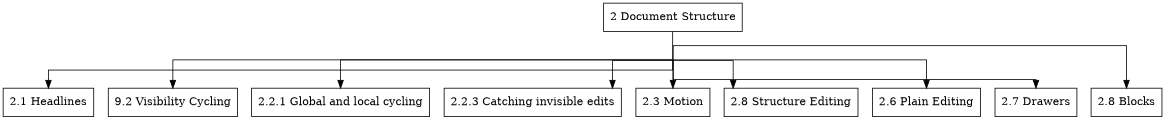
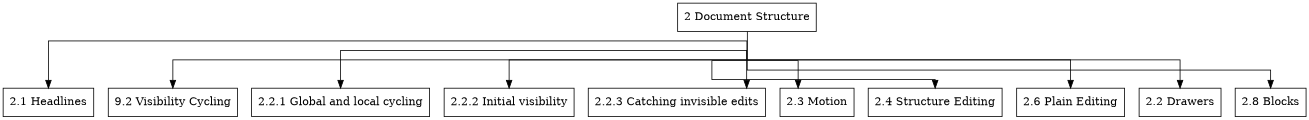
  digraph {
    rankdir=TB
    splines=ortho
    node [shape=box]
    edge [headport=n tailport=s]
    n1 [label="2 Document Structure"]
    ghost1 [height=0 shape=point width=0]
    n3 [label="2.1 Headlines"]
    n4 [label="9.2 Visibility Cycling"]
    n5 [label="2.2.1 Global and local cycling"]
+   n6 [label="2.2.2 Initial visibility"]
    n7 [label="2.2.3 Catching invisible edits"]
    n8 [label="2.3 Motion"]
-   n9 [label="2.8 Structure Editing"]
+   n9 [label="2.4 Structure Editing"]
    n10 [label="2.6 Plain Editing"]
-   n11 [label="2.7 Drawers"]
+   n11 [label="2.2 Drawers"]
    n12 [label="2.8 Blocks"]
    n1 -> ghost1 [arrowhead=none]
    ghost1 -> n3
    ghost1 -> n4
    ghost1 -> n5
+   ghost1 -> n6
    ghost1 -> n7
    ghost1 -> n8
    ghost1 -> n9
    ghost1 -> n10
    ghost1 -> n11
    ghost1 -> n12
  }
